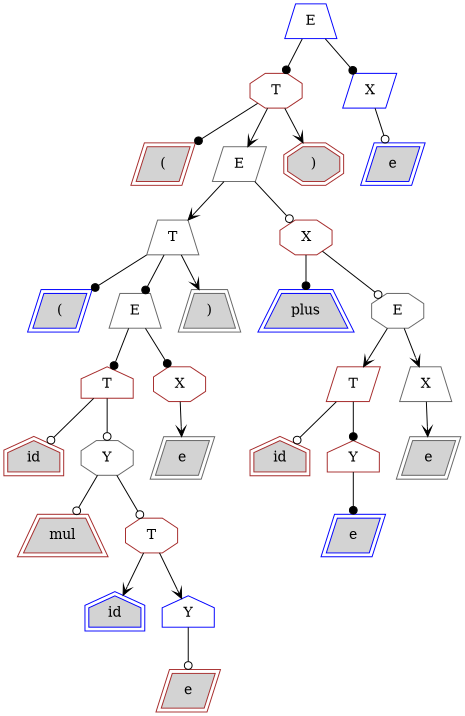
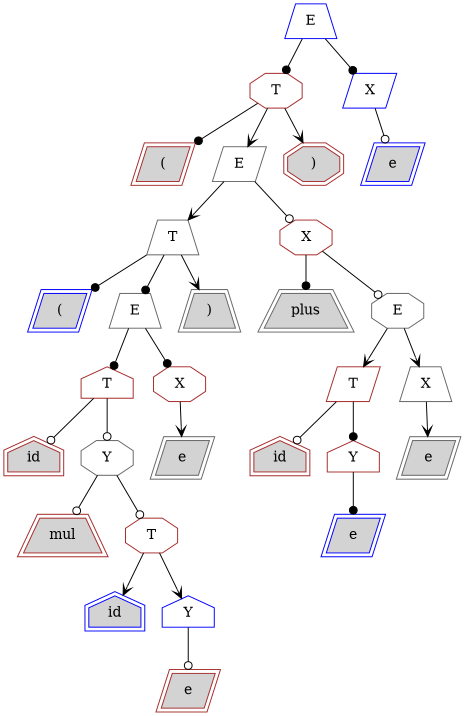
  digraph {
    node [fillcolor=white style=filled color=brown shape=parallelogram]
    edge [arrowhead=dot]
    n1 [label=E color=blue shape=trapezium]
    n2 [label=T shape=octagon]
    n3 [label=X color=blue]
    n4 [fillcolor=lightgrey label="(" peripheries=2]
    n5 [label=E color=gray40]
    n6 [fillcolor=lightgrey label=")" peripheries=2 shape=octagon]
    n7 [label=T color=gray40 shape=trapezium]
    n8 [label=X shape=octagon]
    n9 [fillcolor=lightgrey label="(" peripheries=2 color=blue]
    n10 [label=E color=gray40 shape=trapezium]
    n11 [fillcolor=lightgrey label=")" peripheries=2 color=gray40 shape=trapezium]
    n12 [label=T shape=house]
    n13 [label=X shape=octagon]
    n14 [fillcolor=lightgrey label=id peripheries=2 shape=house]
    n15 [label=Y color=gray40 shape=octagon]
    n16 [fillcolor=lightgrey label=mul peripheries=2 shape=trapezium]
    n17 [label=T shape=octagon]
    n18 [fillcolor=lightgrey label=id peripheries=2 color=blue shape=house]
    n19 [label=Y color=blue shape=house]
    n20 [fillcolor=lightgrey label=e peripheries=2]
    n21 [fillcolor=lightgrey label=e peripheries=2 color=gray40]
-   n22 [fillcolor=lightgrey label=plus peripheries=2 color=blue shape=trapezium]
+   n22 [fillcolor=lightgrey label=plus peripheries=2 color=gray40 shape=trapezium]
    n23 [label=E color=gray40 shape=octagon]
    n24 [label=T]
    n25 [label=X color=gray40 shape=trapezium]
    n26 [fillcolor=lightgrey label=id peripheries=2 shape=house]
    n27 [label=Y shape=house]
    n28 [fillcolor=lightgrey label=e peripheries=2 color=blue]
    n29 [fillcolor=lightgrey label=e peripheries=2 color=gray40]
    n30 [fillcolor=lightgrey label=e peripheries=2 color=blue]
    n1 -> n2
    n1 -> n3
    n2 -> n4
    n2 -> n5 [arrowhead=vee]
    n2 -> n6 [arrowhead=vee]
    n3 -> n30 [arrowhead=odot]
    n5 -> n7 [arrowhead=vee]
    n5 -> n8 [arrowhead=odot]
    n7 -> n9
    n7 -> n10
    n7 -> n11 [arrowhead=vee]
    n8 -> n22
    n8 -> n23 [arrowhead=odot]
    n10 -> n12
    n10 -> n13
    n12 -> n14 [arrowhead=odot]
    n12 -> n15 [arrowhead=odot]
    n13 -> n21 [arrowhead=vee]
    n15 -> n16 [arrowhead=odot]
    n15 -> n17 [arrowhead=odot]
    n17 -> n18 [arrowhead=vee]
    n17 -> n19 [arrowhead=vee]
    n19 -> n20 [arrowhead=odot]
    n23 -> n24 [arrowhead=vee]
    n23 -> n25 [arrowhead=vee]
    n24 -> n26 [arrowhead=odot]
    n24 -> n27
    n25 -> n29 [arrowhead=vee]
    n27 -> n28
  }
